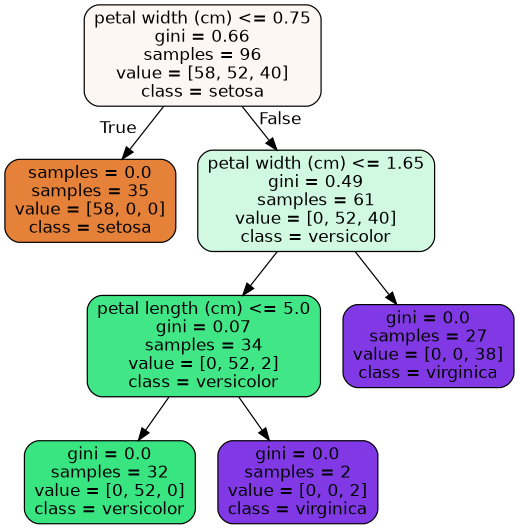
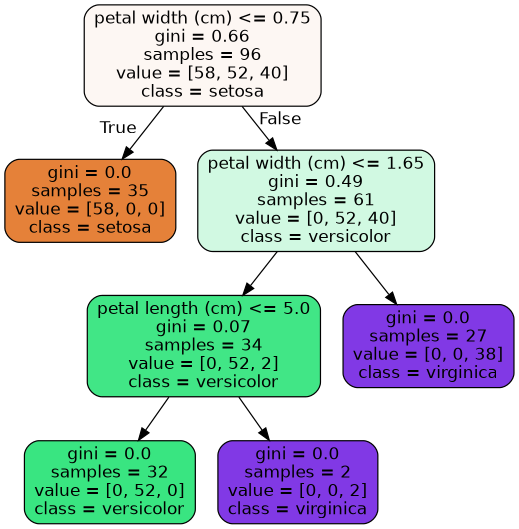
  digraph {
    node [color=black fillcolor="#8139e5" fontname=helvetica shape=box style="filled, rounded"]
    edge [fontname=helvetica]
    n1 [fillcolor="#fdf7f3" label="petal width (cm) <= 0.75\ngini = 0.66\nsamples = 96\nvalue = [58, 52, 40]\nclass = setosa"]
-   n2 [fillcolor="#e58139" label="samples = 0.0\nsamples = 35\nvalue = [58, 0, 0]\nclass = setosa"]
+   n2 [fillcolor="#e58139" label="gini = 0.0\nsamples = 35\nvalue = [58, 0, 0]\nclass = setosa"]
    n3 [fillcolor="#d1f9e2" label="petal width (cm) <= 1.65\ngini = 0.49\nsamples = 61\nvalue = [0, 52, 40]\nclass = versicolor"]
    n4 [fillcolor="#41e686" label="petal length (cm) <= 5.0\ngini = 0.07\nsamples = 34\nvalue = [0, 52, 2]\nclass = versicolor"]
    n5 [label="gini = 0.0\nsamples = 27\nvalue = [0, 0, 38]\nclass = virginica"]
    n6 [fillcolor="#39e581" label="gini = 0.0\nsamples = 32\nvalue = [0, 52, 0]\nclass = versicolor"]
    n7 [label="gini = 0.0\nsamples = 2\nvalue = [0, 0, 2]\nclass = virginica"]
    n1 -> n2 [headlabel=True labelangle=45 labeldistance=2.5]
    n1 -> n3 [headlabel=False labelangle=-45 labeldistance=2.5]
    n3 -> n4
    n3 -> n5
    n4 -> n6
    n4 -> n7
  }
